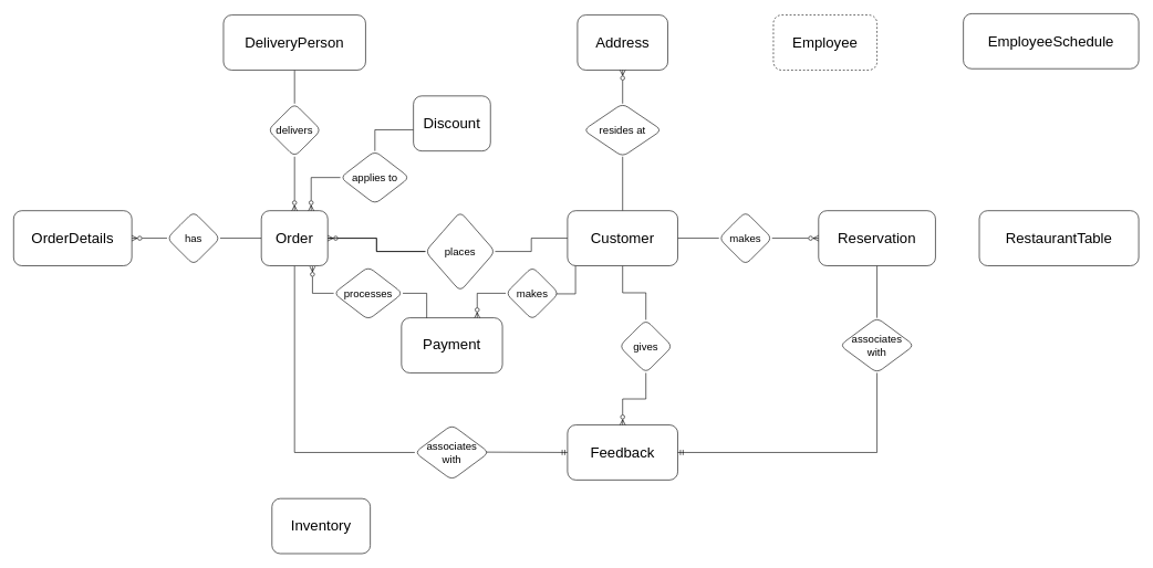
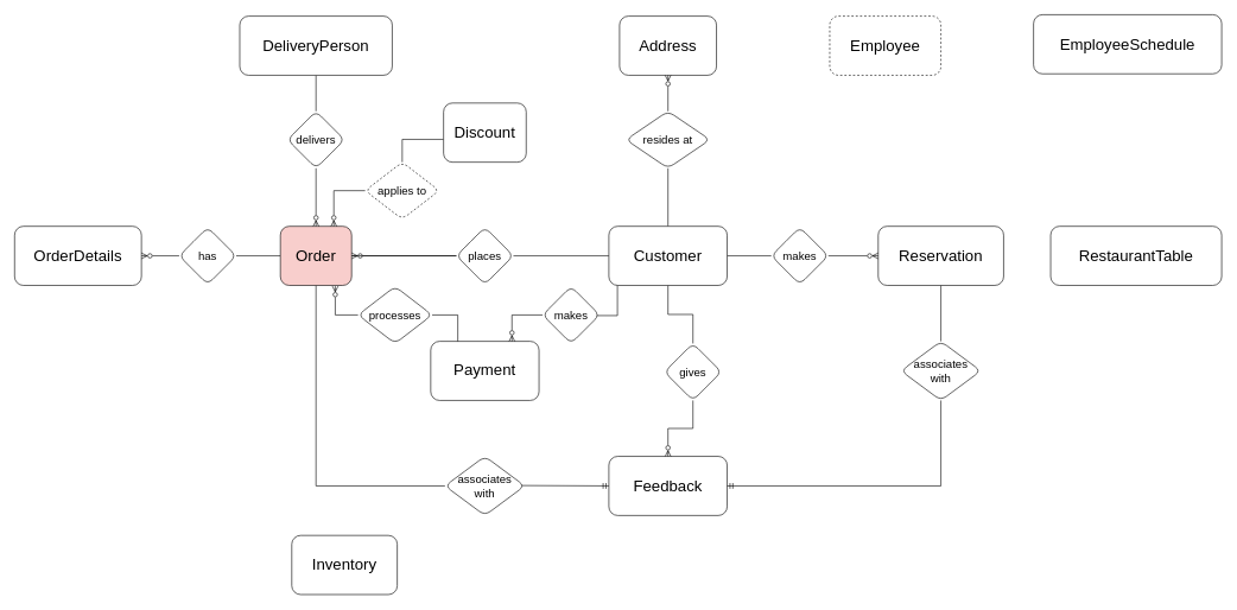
  <mxCell id="0" />
  <mxCell id="1" parent="0" />
  <mxCell id="2" value="" style="edgeStyle=orthogonalEdgeStyle;shape=connector;rounded=0;orthogonalLoop=1;jettySize=auto;html=1;labelBackgroundColor=default;strokeColor=default;strokeWidth=1;fontFamily=Helvetica;fontSize=11;fontColor=default;endArrow=none;endFill=0;" edge="1" parent="1" source="6" target="22"><mxGeometry relative="1" as="geometry" /></mxCell>
  <mxCell id="3" value="" style="edgeStyle=orthogonalEdgeStyle;shape=connector;rounded=0;orthogonalLoop=1;jettySize=auto;html=1;labelBackgroundColor=default;strokeColor=default;strokeWidth=1;fontFamily=Helvetica;fontSize=11;fontColor=default;endArrow=none;endFill=0;" edge="1" parent="1" source="6" target="24"><mxGeometry relative="1" as="geometry" /></mxCell>
  <mxCell id="4" value="" style="edgeStyle=orthogonalEdgeStyle;shape=connector;rounded=0;orthogonalLoop=1;jettySize=auto;html=1;labelBackgroundColor=default;strokeColor=default;strokeWidth=1;fontFamily=Helvetica;fontSize=11;fontColor=default;endArrow=none;endFill=0;" edge="1" parent="1" source="6" target="26"><mxGeometry relative="1" as="geometry" /></mxCell>
  <mxCell id="5" value="" style="edgeStyle=orthogonalEdgeStyle;shape=connector;rounded=0;orthogonalLoop=1;jettySize=auto;html=1;labelBackgroundColor=default;strokeColor=default;strokeWidth=1;fontFamily=Helvetica;fontSize=14;fontColor=default;endArrow=none;endFill=0;" edge="1" parent="1" source="6" target="28"><mxGeometry relative="1" as="geometry" /></mxCell>
  <mxCell id="6" value="Customer" style="rounded=1;whiteSpace=wrap;fontSize=22;" vertex="1" parent="1"><mxGeometry x="854" y="317" width="166" height="83" as="geometry" /></mxCell>
  <mxCell id="7" value="Address" style="rounded=1;whiteSpace=wrap;fontSize=22;" vertex="1" parent="1"><mxGeometry x="869" y="22" width="136" height="83" as="geometry" /></mxCell>
  <mxCell id="8" value="" style="edgeStyle=orthogonalEdgeStyle;shape=connector;rounded=0;orthogonalLoop=1;jettySize=auto;html=1;labelBackgroundColor=default;strokeColor=default;strokeWidth=1;fontFamily=Helvetica;fontSize=14;fontColor=default;endArrow=none;endFill=0;" edge="1" parent="1" source="9" target="32"><mxGeometry relative="1" as="geometry" /></mxCell>
  <mxCell id="9" value="DeliveryPerson" style="rounded=1;whiteSpace=wrap;fontSize=22;" vertex="1" parent="1"><mxGeometry x="336" y="22" width="214" height="83" as="geometry" /></mxCell>
  <mxCell id="10" value="" style="edgeStyle=orthogonalEdgeStyle;shape=connector;rounded=0;orthogonalLoop=1;jettySize=auto;html=1;labelBackgroundColor=default;strokeColor=default;strokeWidth=1;fontFamily=Helvetica;fontSize=11;fontColor=default;endArrow=none;endFill=0;" edge="1" parent="1" source="13" target="22"><mxGeometry relative="1" as="geometry" /></mxCell>
  <mxCell id="11" value="" style="edgeStyle=orthogonalEdgeStyle;shape=connector;rounded=0;orthogonalLoop=1;jettySize=auto;html=1;labelBackgroundColor=default;strokeColor=default;strokeWidth=1;fontFamily=Helvetica;fontSize=14;fontColor=default;endArrow=none;endFill=0;" edge="1" parent="1" source="13" target="30"><mxGeometry relative="1" as="geometry" /></mxCell>
  <mxCell id="12" style="edgeStyle=orthogonalEdgeStyle;shape=connector;rounded=0;orthogonalLoop=1;jettySize=auto;html=1;exitX=0.5;exitY=1;exitDx=0;exitDy=0;entryX=0;entryY=0.5;entryDx=0;entryDy=0;labelBackgroundColor=default;strokeColor=default;strokeWidth=1;fontFamily=Helvetica;fontSize=14;fontColor=default;endArrow=none;endFill=0;" edge="1" parent="1" source="13" target="34"><mxGeometry relative="1" as="geometry"><Array as="points"><mxPoint x="443" y="682" /></Array></mxGeometry></mxCell>
- <mxCell id="13" value="Order" style="rounded=1;whiteSpace=wrap;fontSize=22;" vertex="1" parent="1"><mxGeometry x="393" y="317" width="100" height="83" as="geometry" /></mxCell>
+ <mxCell id="13" value="Order" style="rounded=1;whiteSpace=wrap;fontSize=22;fillColor=#f8cecc;" vertex="1" parent="1"><mxGeometry x="393" y="317" width="100" height="83" as="geometry" /></mxCell>
  <mxCell id="14" value="OrderDetails" style="rounded=1;whiteSpace=wrap;fontSize=22;" vertex="1" parent="1"><mxGeometry x="20" y="317" width="178" height="83" as="geometry" /></mxCell>
  <mxCell id="15" value="" style="edgeStyle=orthogonalEdgeStyle;shape=connector;rounded=0;orthogonalLoop=1;jettySize=auto;html=1;labelBackgroundColor=default;strokeColor=default;strokeWidth=1;fontFamily=Helvetica;fontSize=14;fontColor=default;endArrow=none;endFill=0;" edge="1" parent="1" source="16" target="36"><mxGeometry relative="1" as="geometry" /></mxCell>
  <mxCell id="16" value="Reservation" style="rounded=1;whiteSpace=wrap;fontSize=22;" vertex="1" parent="1"><mxGeometry x="1232" y="317" width="176" height="83" as="geometry" /></mxCell>
  <mxCell id="17" value="RestaurantTable" style="rounded=1;whiteSpace=wrap;fontSize=22;" vertex="1" parent="1"><mxGeometry x="1474" y="317" width="240" height="83" as="geometry" /></mxCell>
  <mxCell id="18" value="Employee" style="rounded=1;whiteSpace=wrap;fontSize=22;dashed=1;" vertex="1" parent="1"><mxGeometry x="1164" y="22" width="156" height="83" as="geometry" /></mxCell>
  <mxCell id="19" value="Feedback" style="rounded=1;whiteSpace=wrap;fontSize=22;" vertex="1" parent="1"><mxGeometry x="854" y="640" width="166" height="83" as="geometry" /></mxCell>
  <mxCell id="20" value="EmployeeSchedule" style="rounded=1;whiteSpace=wrap;fontSize=22;" vertex="1" parent="1"><mxGeometry x="1450" y="20" width="264" height="83" as="geometry" /></mxCell>
  <mxCell id="21" style="edgeStyle=orthogonalEdgeStyle;shape=connector;rounded=0;orthogonalLoop=1;jettySize=auto;html=1;exitX=0;exitY=0.5;exitDx=0;exitDy=0;entryX=1;entryY=0.5;entryDx=0;entryDy=0;labelBackgroundColor=default;strokeColor=default;strokeWidth=1;fontFamily=Helvetica;fontSize=11;fontColor=default;endArrow=ERzeroToMany;endFill=0;" edge="1" parent="1" source="22" target="13"><mxGeometry relative="1" as="geometry" /></mxCell>
- <mxCell id="22" value="places" style="rhombus;whiteSpace=wrap;html=1;fontSize=16;rounded=1;" vertex="1" parent="1"><mxGeometry x="640" y="318.5" width="105" height="120" as="geometry" /></mxCell>
+ <mxCell id="22" value="places" style="rhombus;whiteSpace=wrap;html=1;fontSize=16;rounded=1;" vertex="1" parent="1"><mxGeometry x="640" y="318.5" width="80" height="80" as="geometry" /></mxCell>
  <mxCell id="23" style="edgeStyle=orthogonalEdgeStyle;shape=connector;rounded=0;orthogonalLoop=1;jettySize=auto;html=1;exitX=0.5;exitY=0;exitDx=0;exitDy=0;entryX=0.5;entryY=1;entryDx=0;entryDy=0;labelBackgroundColor=default;strokeColor=default;strokeWidth=1;fontFamily=Helvetica;fontSize=11;fontColor=default;endArrow=ERzeroToMany;endFill=0;" edge="1" parent="1" source="24" target="7"><mxGeometry relative="1" as="geometry" /></mxCell>
  <mxCell id="24" value="resides at" style="rhombus;whiteSpace=wrap;html=1;fontSize=16;rounded=1;" vertex="1" parent="1"><mxGeometry x="878" y="155.5" width="118" height="80" as="geometry" /></mxCell>
  <mxCell id="25" value="" style="edgeStyle=orthogonalEdgeStyle;shape=connector;rounded=0;orthogonalLoop=1;jettySize=auto;html=1;labelBackgroundColor=default;strokeColor=default;strokeWidth=1;fontFamily=Helvetica;fontSize=11;fontColor=default;endArrow=ERzeroToMany;endFill=0;" edge="1" parent="1" source="26" target="16"><mxGeometry relative="1" as="geometry" /></mxCell>
  <mxCell id="26" value="makes" style="rhombus;whiteSpace=wrap;html=1;fontSize=16;rounded=1;" vertex="1" parent="1"><mxGeometry x="1082" y="318.5" width="80" height="80" as="geometry" /></mxCell>
  <mxCell id="27" value="" style="edgeStyle=orthogonalEdgeStyle;shape=connector;rounded=0;orthogonalLoop=1;jettySize=auto;html=1;labelBackgroundColor=default;strokeColor=default;strokeWidth=1;fontFamily=Helvetica;fontSize=14;fontColor=default;endArrow=ERzeroToMany;endFill=0;" edge="1" parent="1" source="28" target="19"><mxGeometry relative="1" as="geometry" /></mxCell>
  <mxCell id="28" value="gives" style="rhombus;whiteSpace=wrap;html=1;fontSize=16;rounded=1;" vertex="1" parent="1"><mxGeometry x="932" y="481.5" width="80" height="80" as="geometry" /></mxCell>
  <mxCell id="29" value="" style="edgeStyle=orthogonalEdgeStyle;shape=connector;rounded=0;orthogonalLoop=1;jettySize=auto;html=1;labelBackgroundColor=default;strokeColor=default;strokeWidth=1;fontFamily=Helvetica;fontSize=14;fontColor=default;endArrow=ERzeroToMany;endFill=0;" edge="1" parent="1" source="30" target="14"><mxGeometry relative="1" as="geometry" /></mxCell>
  <mxCell id="30" value="has" style="rhombus;whiteSpace=wrap;html=1;fontSize=16;rounded=1;" vertex="1" parent="1"><mxGeometry x="251" y="318.5" width="80" height="80" as="geometry" /></mxCell>
  <mxCell id="31" value="" style="edgeStyle=orthogonalEdgeStyle;shape=connector;rounded=0;orthogonalLoop=1;jettySize=auto;html=1;labelBackgroundColor=default;strokeColor=default;strokeWidth=1;fontFamily=Helvetica;fontSize=14;fontColor=default;endArrow=ERzeroToMany;endFill=0;" edge="1" parent="1" source="32" target="13"><mxGeometry relative="1" as="geometry" /></mxCell>
  <mxCell id="32" value="delivers" style="rhombus;whiteSpace=wrap;html=1;fontSize=16;rounded=1;" vertex="1" parent="1"><mxGeometry x="403" y="155.5" width="80" height="80" as="geometry" /></mxCell>
  <mxCell id="33" style="edgeStyle=orthogonalEdgeStyle;shape=connector;rounded=0;orthogonalLoop=1;jettySize=auto;html=1;entryX=0;entryY=0.5;entryDx=0;entryDy=0;labelBackgroundColor=default;strokeColor=default;strokeWidth=1;fontFamily=Helvetica;fontSize=14;fontColor=default;endArrow=ERmandOne;endFill=0;exitX=0.952;exitY=0.493;exitDx=0;exitDy=0;exitPerimeter=0;" edge="1" parent="1" source="34" target="19"><mxGeometry relative="1" as="geometry"><mxPoint x="688" y="734" as="sourcePoint" /><Array as="points"><mxPoint x="730" y="681" /></Array></mxGeometry></mxCell>
  <mxCell id="34" value="&lt;div&gt;associates&lt;/div&gt;&lt;div&gt;with&lt;br&gt;&lt;/div&gt;" style="rhombus;whiteSpace=wrap;html=1;fontSize=16;rounded=1;" vertex="1" parent="1"><mxGeometry x="624" y="640" width="112" height="83" as="geometry" /></mxCell>
  <mxCell id="35" style="edgeStyle=orthogonalEdgeStyle;shape=connector;rounded=0;orthogonalLoop=1;jettySize=auto;html=1;exitX=0.5;exitY=1;exitDx=0;exitDy=0;entryX=1;entryY=0.5;entryDx=0;entryDy=0;labelBackgroundColor=default;strokeColor=default;strokeWidth=1;fontFamily=Helvetica;fontSize=14;fontColor=default;endArrow=ERmandOne;endFill=0;" edge="1" parent="1" source="36" target="19"><mxGeometry relative="1" as="geometry" /></mxCell>
  <mxCell id="36" value="&lt;div&gt;associates&lt;/div&gt;&lt;div&gt;with&lt;br&gt;&lt;/div&gt;" style="rhombus;whiteSpace=wrap;html=1;fontSize=16;rounded=1;" vertex="1" parent="1"><mxGeometry x="1264" y="478.5" width="112" height="83" as="geometry" /></mxCell>
  <mxCell id="37" value="Inventory" style="rounded=1;whiteSpace=wrap;fontSize=22;" vertex="1" parent="1"><mxGeometry x="409" y="751" width="148" height="83" as="geometry" /></mxCell>
  <mxCell id="38" value="Payment" style="rounded=1;whiteSpace=wrap;fontSize=22;" vertex="1" parent="1"><mxGeometry x="604" y="478.5" width="152" height="83" as="geometry" /></mxCell>
  <mxCell id="39" value="" style="edgeStyle=orthogonalEdgeStyle;shape=connector;rounded=0;orthogonalLoop=1;jettySize=auto;html=1;labelBackgroundColor=default;strokeColor=default;strokeWidth=1;fontFamily=Helvetica;fontSize=14;fontColor=default;endArrow=none;endFill=0;entryX=0.5;entryY=0;entryDx=0;entryDy=0;" edge="1" parent="1" source="40" target="48"><mxGeometry relative="1" as="geometry"><Array as="points"><mxPoint x="564" y="195" /></Array></mxGeometry></mxCell>
  <mxCell id="40" value="Discount" style="rounded=1;whiteSpace=wrap;fontSize=22;" vertex="1" parent="1"><mxGeometry x="622" y="144" width="116" height="83" as="geometry" /></mxCell>
  <mxCell id="41" value="" style="edgeStyle=orthogonalEdgeStyle;shape=connector;rounded=0;orthogonalLoop=1;jettySize=auto;html=1;labelBackgroundColor=default;strokeColor=default;strokeWidth=1;fontFamily=Helvetica;fontSize=14;fontColor=default;endArrow=none;endFill=0;exitX=0.954;exitY=0.511;exitDx=0;exitDy=0;exitPerimeter=0;" edge="1" parent="1" source="43" target="6"><mxGeometry relative="1" as="geometry"><Array as="points"><mxPoint x="866" y="442" /></Array></mxGeometry></mxCell>
  <mxCell id="42" value="" style="edgeStyle=orthogonalEdgeStyle;shape=connector;rounded=0;orthogonalLoop=1;jettySize=auto;html=1;labelBackgroundColor=default;strokeColor=default;strokeWidth=1;fontFamily=Helvetica;fontSize=14;fontColor=default;endArrow=ERzeroToMany;endFill=0;entryX=0.75;entryY=0;entryDx=0;entryDy=0;" edge="1" parent="1" source="43" target="38"><mxGeometry relative="1" as="geometry"><mxPoint x="754" y="486" as="targetPoint" /></mxGeometry></mxCell>
  <mxCell id="43" value="makes" style="rhombus;whiteSpace=wrap;html=1;fontSize=16;rounded=1;" vertex="1" parent="1"><mxGeometry x="761" y="401.5" width="80" height="80" as="geometry" /></mxCell>
  <mxCell id="44" value="" style="edgeStyle=orthogonalEdgeStyle;shape=connector;rounded=0;orthogonalLoop=1;jettySize=auto;html=1;labelBackgroundColor=default;strokeColor=default;strokeWidth=1;fontFamily=Helvetica;fontSize=14;fontColor=default;endArrow=ERzeroToMany;endFill=0;exitX=0;exitY=0.5;exitDx=0;exitDy=0;" edge="1" parent="1" source="46"><mxGeometry relative="1" as="geometry"><mxPoint x="470" y="401" as="targetPoint" /><Array as="points"><mxPoint x="470" y="442" /></Array></mxGeometry></mxCell>
  <mxCell id="45" style="edgeStyle=orthogonalEdgeStyle;shape=connector;rounded=0;orthogonalLoop=1;jettySize=auto;html=1;exitX=1;exitY=0.5;exitDx=0;exitDy=0;entryX=0.25;entryY=0;entryDx=0;entryDy=0;labelBackgroundColor=default;strokeColor=default;strokeWidth=1;fontFamily=Helvetica;fontSize=14;fontColor=default;endArrow=none;endFill=0;" edge="1" parent="1" source="46" target="38"><mxGeometry relative="1" as="geometry" /></mxCell>
  <mxCell id="46" value="processes" style="rhombus;whiteSpace=wrap;html=1;fontSize=16;rounded=1;" vertex="1" parent="1"><mxGeometry x="502" y="401.5" width="104" height="80" as="geometry" /></mxCell>
  <mxCell id="47" style="edgeStyle=orthogonalEdgeStyle;shape=connector;rounded=0;orthogonalLoop=1;jettySize=auto;html=1;exitX=0;exitY=0.5;exitDx=0;exitDy=0;entryX=0.75;entryY=0;entryDx=0;entryDy=0;labelBackgroundColor=default;strokeColor=default;strokeWidth=1;fontFamily=Helvetica;fontSize=14;fontColor=default;endArrow=ERzeroToMany;endFill=0;" edge="1" parent="1" source="48" target="13"><mxGeometry relative="1" as="geometry" /></mxCell>
- <mxCell id="48" value="applies to" style="rhombus;whiteSpace=wrap;html=1;fontSize=16;rounded=1;" vertex="1" parent="1"><mxGeometry x="512" y="227" width="104" height="80" as="geometry" /></mxCell>
+ <mxCell id="48" value="applies to" style="rhombus;whiteSpace=wrap;html=1;fontSize=16;rounded=1;dashed=1;" vertex="1" parent="1"><mxGeometry x="512" y="227" width="104" height="80" as="geometry" /></mxCell>
